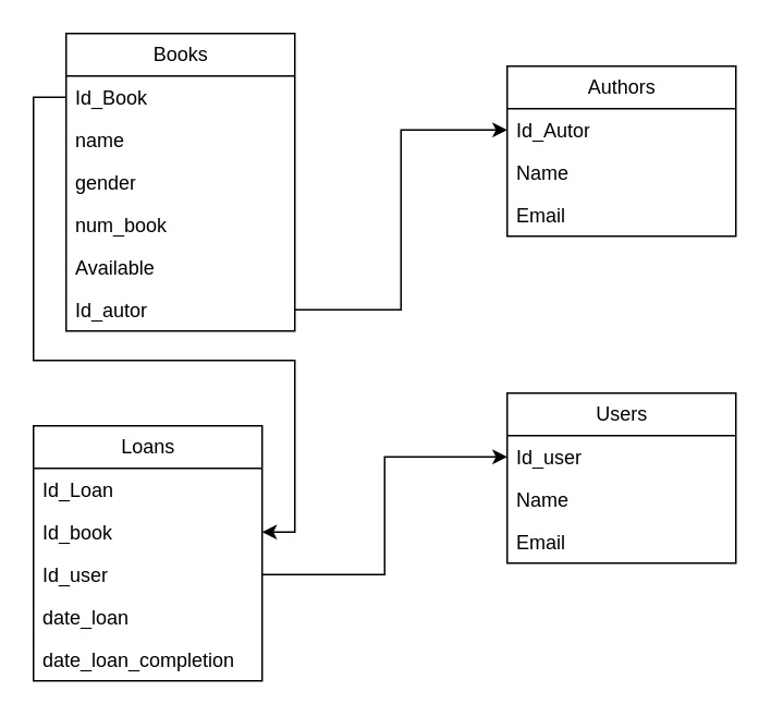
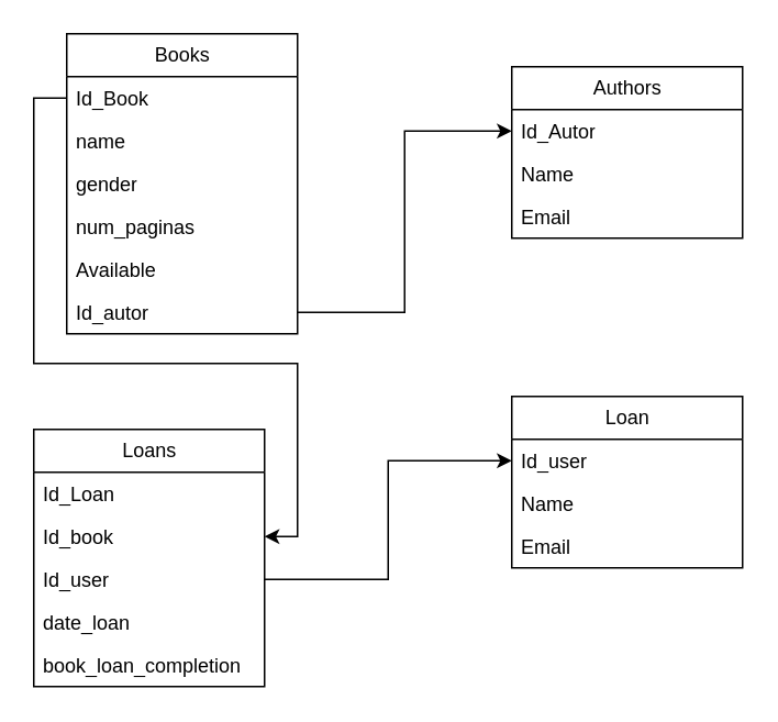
  <mxCell id="0" />
  <mxCell id="1" parent="0" />
  <mxCell id="2" value="Books" style="swimlane;fontStyle=0;childLayout=stackLayout;horizontal=1;startSize=26;fillColor=none;horizontalStack=0;resizeParent=1;resizeParentMax=0;resizeLast=0;collapsible=1;marginBottom=0;html=1;" vertex="1" parent="1"><mxGeometry x="40" y="20" width="140" height="182" as="geometry" /></mxCell>
  <mxCell id="3" value="Id_Book" style="text;strokeColor=none;fillColor=none;align=left;verticalAlign=top;spacingLeft=4;spacingRight=4;overflow=hidden;rotatable=0;points=[[0,0.5],[1,0.5]];portConstraint=eastwest;whiteSpace=wrap;html=1;" vertex="1" parent="2"><mxGeometry y="26" width="140" height="26" as="geometry" /></mxCell>
  <mxCell id="4" value="name" style="text;strokeColor=none;fillColor=none;align=left;verticalAlign=top;spacingLeft=4;spacingRight=4;overflow=hidden;rotatable=0;points=[[0,0.5],[1,0.5]];portConstraint=eastwest;whiteSpace=wrap;html=1;" vertex="1" parent="2"><mxGeometry y="52" width="140" height="26" as="geometry" /></mxCell>
  <mxCell id="5" value="gender" style="text;strokeColor=none;fillColor=none;align=left;verticalAlign=top;spacingLeft=4;spacingRight=4;overflow=hidden;rotatable=0;points=[[0,0.5],[1,0.5]];portConstraint=eastwest;whiteSpace=wrap;html=1;" vertex="1" parent="2"><mxGeometry y="78" width="140" height="26" as="geometry" /></mxCell>
- <mxCell id="6" value="num_book" style="text;strokeColor=none;fillColor=none;align=left;verticalAlign=top;spacingLeft=4;spacingRight=4;overflow=hidden;rotatable=0;points=[[0,0.5],[1,0.5]];portConstraint=eastwest;whiteSpace=wrap;html=1;" vertex="1" parent="2"><mxGeometry y="104" width="140" height="26" as="geometry" /></mxCell>
+ <mxCell id="6" value="num_paginas" style="text;strokeColor=none;fillColor=none;align=left;verticalAlign=top;spacingLeft=4;spacingRight=4;overflow=hidden;rotatable=0;points=[[0,0.5],[1,0.5]];portConstraint=eastwest;whiteSpace=wrap;html=1;" vertex="1" parent="2"><mxGeometry y="104" width="140" height="26" as="geometry" /></mxCell>
  <mxCell id="7" value="Available" style="text;strokeColor=none;fillColor=none;align=left;verticalAlign=top;spacingLeft=4;spacingRight=4;overflow=hidden;rotatable=0;points=[[0,0.5],[1,0.5]];portConstraint=eastwest;whiteSpace=wrap;html=1;" vertex="1" parent="2"><mxGeometry y="130" width="140" height="26" as="geometry" /></mxCell>
  <mxCell id="8" value="Id_autor" style="text;strokeColor=none;fillColor=none;align=left;verticalAlign=top;spacingLeft=4;spacingRight=4;overflow=hidden;rotatable=0;points=[[0,0.5],[1,0.5]];portConstraint=eastwest;whiteSpace=wrap;html=1;" vertex="1" parent="2"><mxGeometry y="156" width="140" height="26" as="geometry" /></mxCell>
  <mxCell id="9" value="Authors" style="swimlane;fontStyle=0;childLayout=stackLayout;horizontal=1;startSize=26;fillColor=none;horizontalStack=0;resizeParent=1;resizeParentMax=0;resizeLast=0;collapsible=1;marginBottom=0;html=1;" vertex="1" parent="1"><mxGeometry x="310" y="40" width="140" height="104" as="geometry" /></mxCell>
  <mxCell id="10" value="Id_Autor" style="text;strokeColor=none;fillColor=none;align=left;verticalAlign=top;spacingLeft=4;spacingRight=4;overflow=hidden;rotatable=0;points=[[0,0.5],[1,0.5]];portConstraint=eastwest;whiteSpace=wrap;html=1;" vertex="1" parent="9"><mxGeometry y="26" width="140" height="26" as="geometry" /></mxCell>
  <mxCell id="11" value="Name" style="text;strokeColor=none;fillColor=none;align=left;verticalAlign=top;spacingLeft=4;spacingRight=4;overflow=hidden;rotatable=0;points=[[0,0.5],[1,0.5]];portConstraint=eastwest;whiteSpace=wrap;html=1;" vertex="1" parent="9"><mxGeometry y="52" width="140" height="26" as="geometry" /></mxCell>
  <mxCell id="12" value="Email" style="text;strokeColor=none;fillColor=none;align=left;verticalAlign=top;spacingLeft=4;spacingRight=4;overflow=hidden;rotatable=0;points=[[0,0.5],[1,0.5]];portConstraint=eastwest;whiteSpace=wrap;html=1;" vertex="1" parent="9"><mxGeometry y="78" width="140" height="26" as="geometry" /></mxCell>
  <mxCell id="13" value="Loans" style="swimlane;fontStyle=0;childLayout=stackLayout;horizontal=1;startSize=26;fillColor=none;horizontalStack=0;resizeParent=1;resizeParentMax=0;resizeLast=0;collapsible=1;marginBottom=0;html=1;" vertex="1" parent="1"><mxGeometry x="20" y="260" width="140" height="156" as="geometry" /></mxCell>
  <mxCell id="14" value="Id_Loan" style="text;strokeColor=none;fillColor=none;align=left;verticalAlign=top;spacingLeft=4;spacingRight=4;overflow=hidden;rotatable=0;points=[[0,0.5],[1,0.5]];portConstraint=eastwest;whiteSpace=wrap;html=1;" vertex="1" parent="13"><mxGeometry y="26" width="140" height="26" as="geometry" /></mxCell>
  <mxCell id="15" value="Id_book" style="text;strokeColor=none;fillColor=none;align=left;verticalAlign=top;spacingLeft=4;spacingRight=4;overflow=hidden;rotatable=0;points=[[0,0.5],[1,0.5]];portConstraint=eastwest;whiteSpace=wrap;html=1;" vertex="1" parent="13"><mxGeometry y="52" width="140" height="26" as="geometry" /></mxCell>
  <mxCell id="16" value="Id_user" style="text;strokeColor=none;fillColor=none;align=left;verticalAlign=top;spacingLeft=4;spacingRight=4;overflow=hidden;rotatable=0;points=[[0,0.5],[1,0.5]];portConstraint=eastwest;whiteSpace=wrap;html=1;" vertex="1" parent="13"><mxGeometry y="78" width="140" height="26" as="geometry" /></mxCell>
  <mxCell id="17" value="date_loan" style="text;strokeColor=none;fillColor=none;align=left;verticalAlign=top;spacingLeft=4;spacingRight=4;overflow=hidden;rotatable=0;points=[[0,0.5],[1,0.5]];portConstraint=eastwest;whiteSpace=wrap;html=1;" vertex="1" parent="13"><mxGeometry y="104" width="140" height="26" as="geometry" /></mxCell>
- <mxCell id="18" value="date_loan_completion" style="text;strokeColor=none;fillColor=none;align=left;verticalAlign=top;spacingLeft=4;spacingRight=4;overflow=hidden;rotatable=0;points=[[0,0.5],[1,0.5]];portConstraint=eastwest;whiteSpace=wrap;html=1;" vertex="1" parent="13"><mxGeometry y="130" width="140" height="26" as="geometry" /></mxCell>
- <mxCell id="19" value="Users" style="swimlane;fontStyle=0;childLayout=stackLayout;horizontal=1;startSize=26;fillColor=none;horizontalStack=0;resizeParent=1;resizeParentMax=0;resizeLast=0;collapsible=1;marginBottom=0;html=1;" vertex="1" parent="1"><mxGeometry x="310" y="240" width="140" height="104" as="geometry" /></mxCell>
+ <mxCell id="18" value="book_loan_completion" style="text;strokeColor=none;fillColor=none;align=left;verticalAlign=top;spacingLeft=4;spacingRight=4;overflow=hidden;rotatable=0;points=[[0,0.5],[1,0.5]];portConstraint=eastwest;whiteSpace=wrap;html=1;" vertex="1" parent="13"><mxGeometry y="130" width="140" height="26" as="geometry" /></mxCell>
+ <mxCell id="19" value="Loan" style="swimlane;fontStyle=0;childLayout=stackLayout;horizontal=1;startSize=26;fillColor=none;horizontalStack=0;resizeParent=1;resizeParentMax=0;resizeLast=0;collapsible=1;marginBottom=0;html=1;" vertex="1" parent="1"><mxGeometry x="310" y="240" width="140" height="104" as="geometry" /></mxCell>
  <mxCell id="20" value="Id_user" style="text;strokeColor=none;fillColor=none;align=left;verticalAlign=top;spacingLeft=4;spacingRight=4;overflow=hidden;rotatable=0;points=[[0,0.5],[1,0.5]];portConstraint=eastwest;whiteSpace=wrap;html=1;" vertex="1" parent="19"><mxGeometry y="26" width="140" height="26" as="geometry" /></mxCell>
  <mxCell id="21" value="Name" style="text;strokeColor=none;fillColor=none;align=left;verticalAlign=top;spacingLeft=4;spacingRight=4;overflow=hidden;rotatable=0;points=[[0,0.5],[1,0.5]];portConstraint=eastwest;whiteSpace=wrap;html=1;" vertex="1" parent="19"><mxGeometry y="52" width="140" height="26" as="geometry" /></mxCell>
  <mxCell id="22" value="Email" style="text;strokeColor=none;fillColor=none;align=left;verticalAlign=top;spacingLeft=4;spacingRight=4;overflow=hidden;rotatable=0;points=[[0,0.5],[1,0.5]];portConstraint=eastwest;whiteSpace=wrap;html=1;" vertex="1" parent="19"><mxGeometry y="78" width="140" height="26" as="geometry" /></mxCell>
  <mxCell id="23" style="edgeStyle=orthogonalEdgeStyle;rounded=0;orthogonalLoop=1;jettySize=auto;html=1;exitX=1;exitY=0.5;exitDx=0;exitDy=0;entryX=0;entryY=0.5;entryDx=0;entryDy=0;" edge="1" parent="1" source="8" target="10"><mxGeometry relative="1" as="geometry" /></mxCell>
  <mxCell id="24" style="edgeStyle=orthogonalEdgeStyle;rounded=0;orthogonalLoop=1;jettySize=auto;html=1;exitX=1;exitY=0.5;exitDx=0;exitDy=0;entryX=0;entryY=0.5;entryDx=0;entryDy=0;" edge="1" parent="1" source="16" target="20"><mxGeometry relative="1" as="geometry" /></mxCell>
  <mxCell id="25" style="edgeStyle=orthogonalEdgeStyle;rounded=0;orthogonalLoop=1;jettySize=auto;html=1;exitX=0;exitY=0.5;exitDx=0;exitDy=0;entryX=1;entryY=0.5;entryDx=0;entryDy=0;" edge="1" parent="1" source="3" target="15"><mxGeometry relative="1" as="geometry"><Array as="points"><mxPoint x="20" y="59" /><mxPoint x="20" y="220" /><mxPoint x="180" y="220" /><mxPoint x="180" y="325" /></Array></mxGeometry></mxCell>
